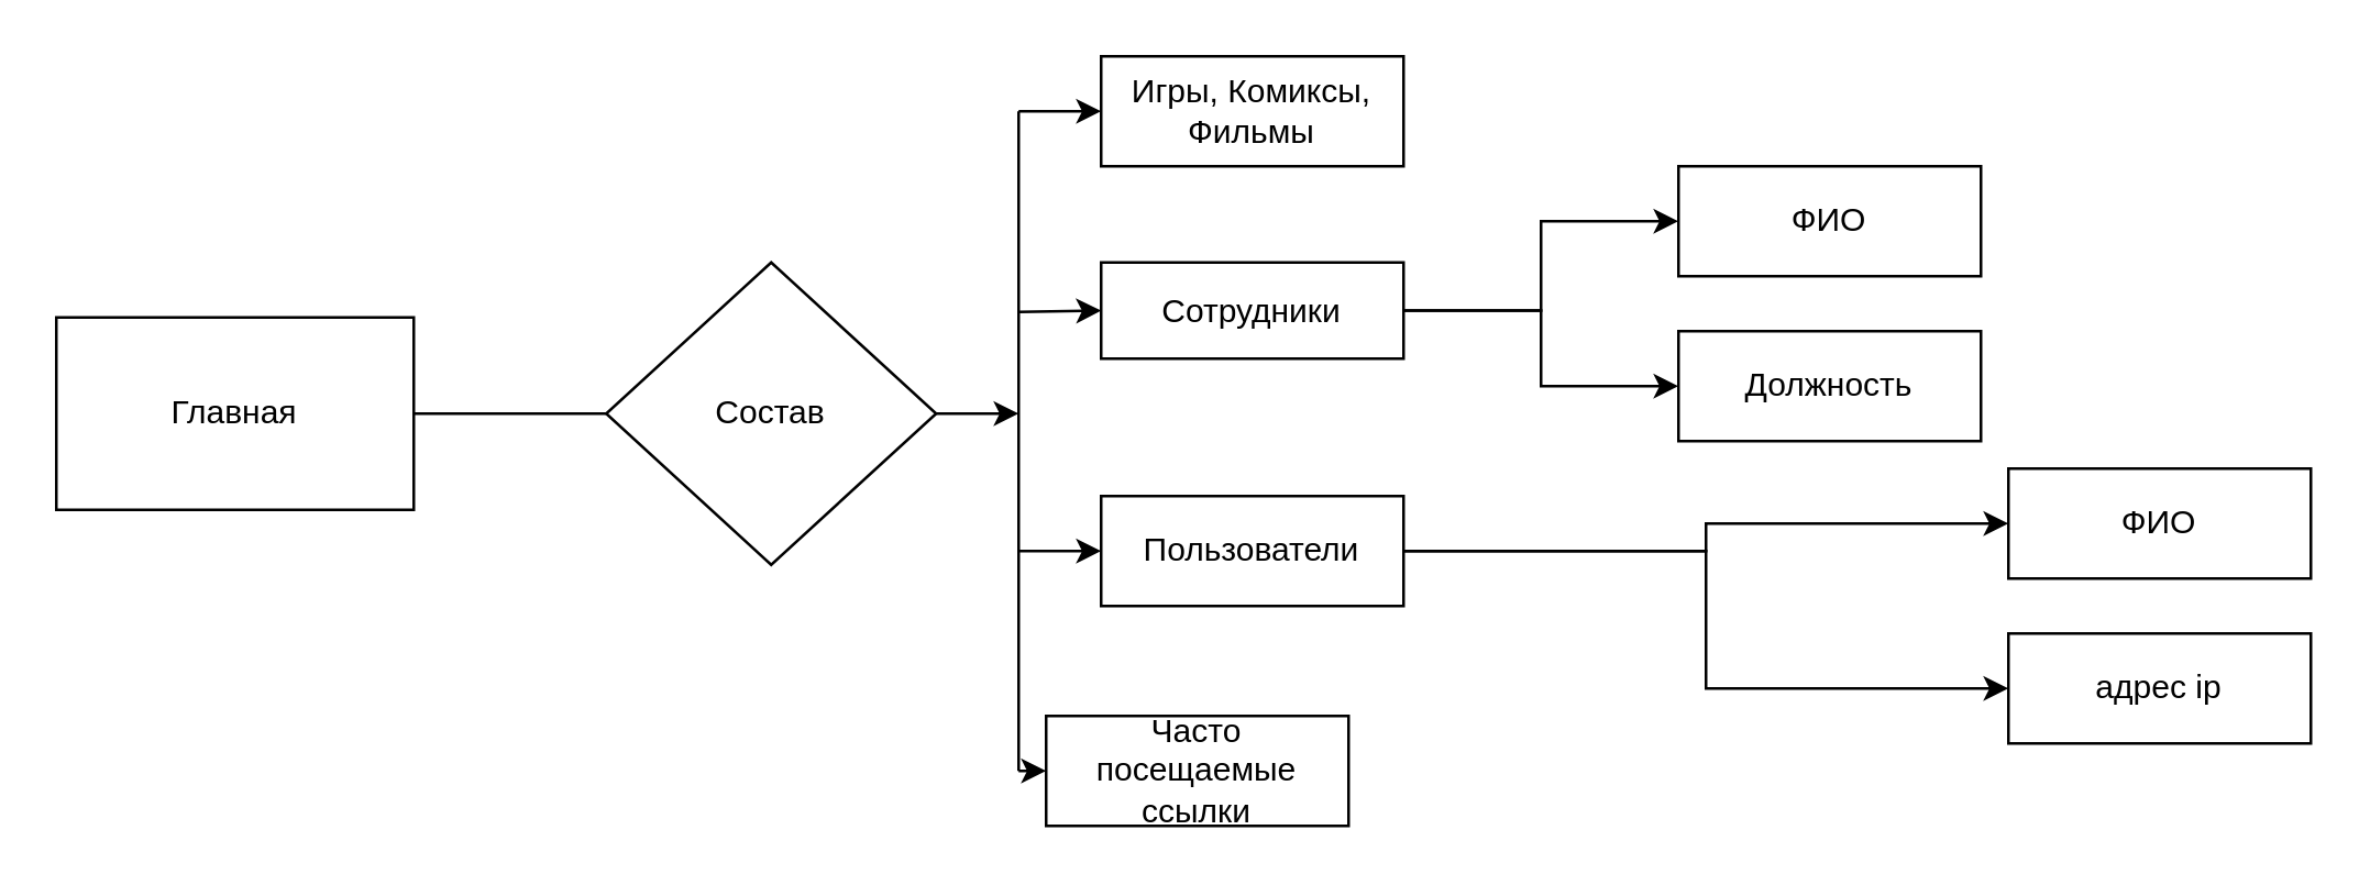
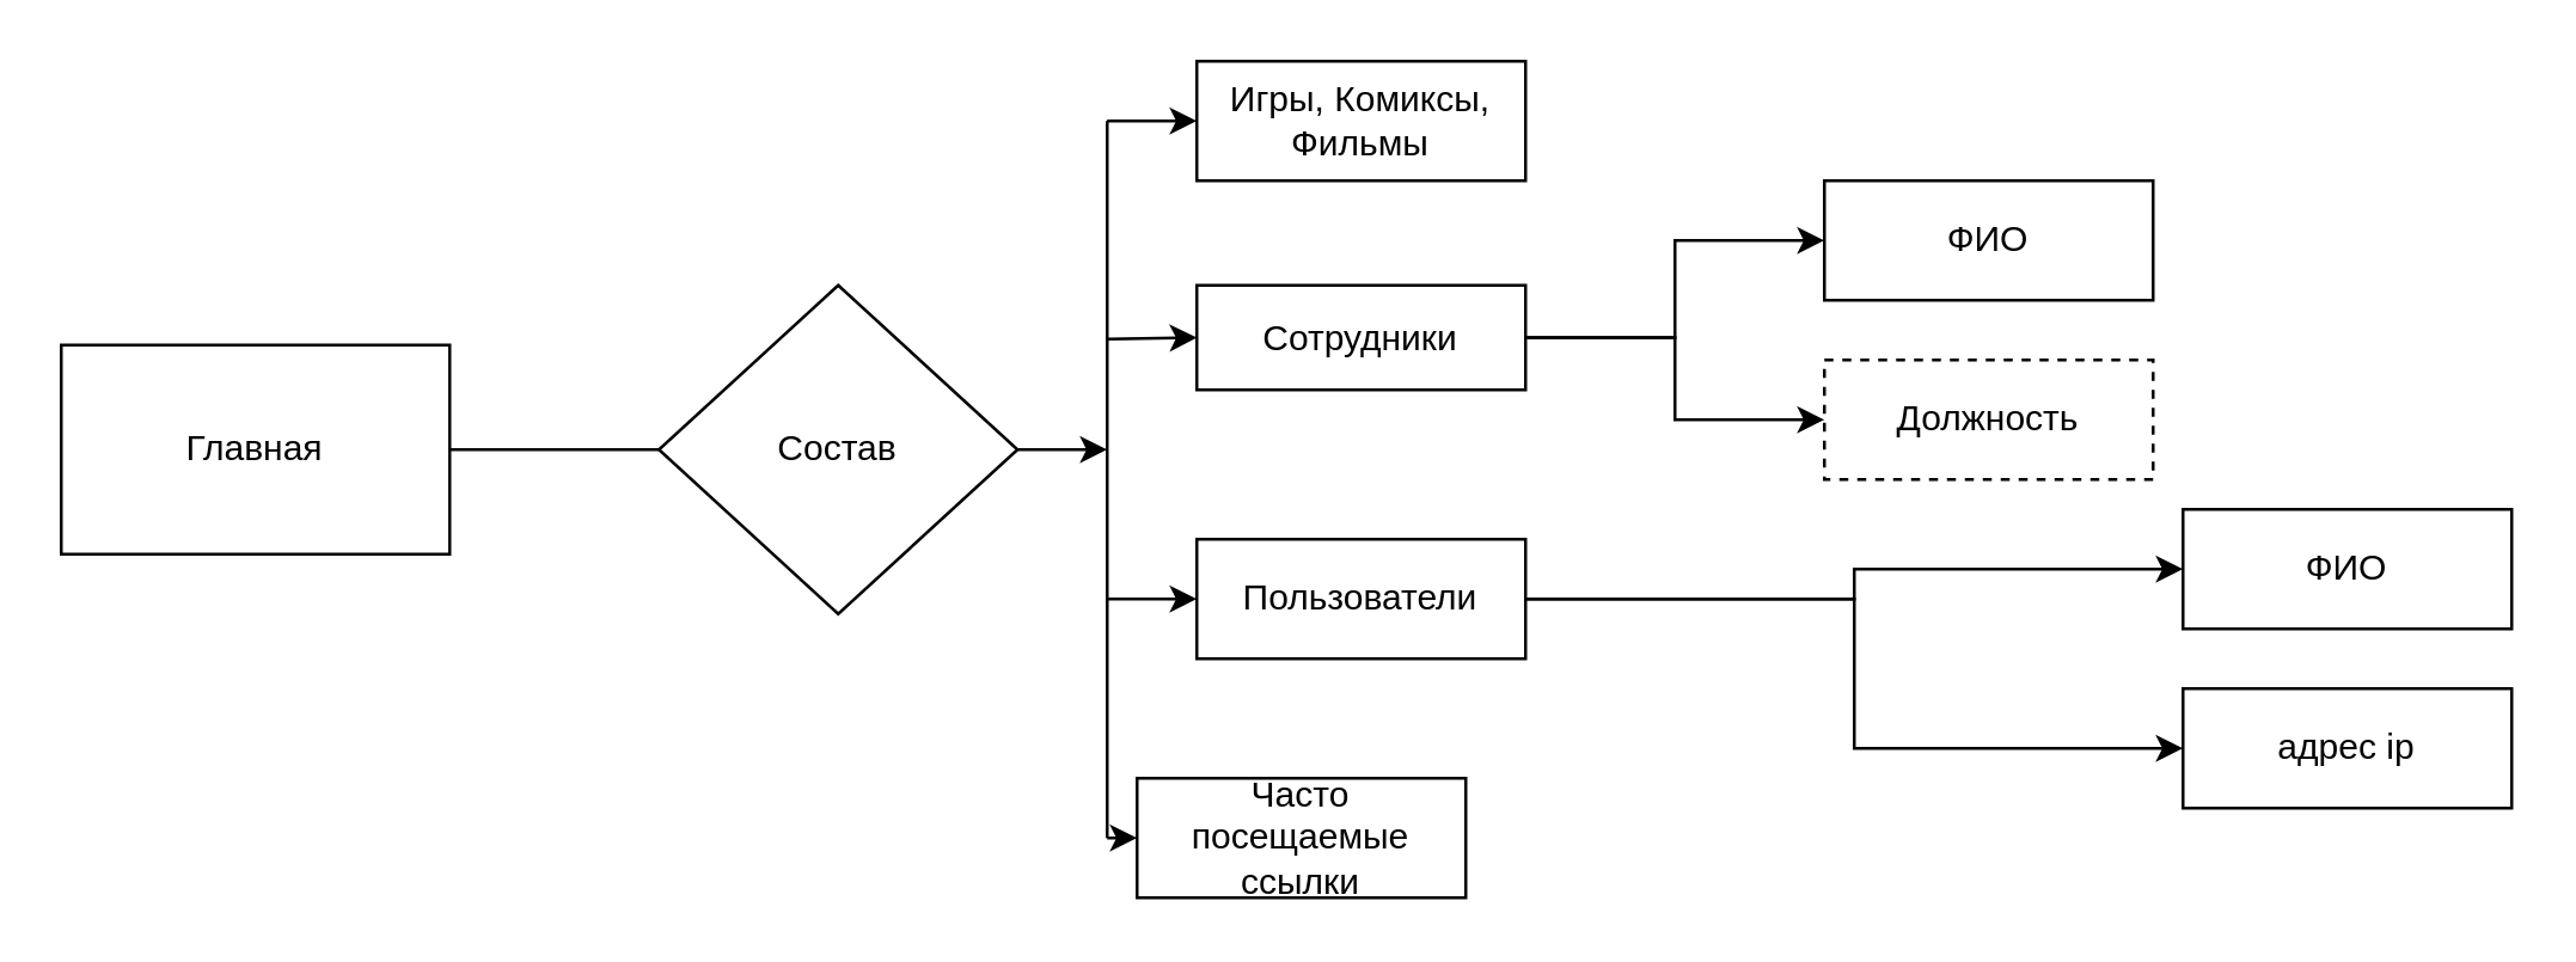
  <mxCell id="0" />
  <mxCell id="1" parent="0" />
  <mxCell id="2" style="edgeStyle=orthogonalEdgeStyle;rounded=0;orthogonalLoop=1;jettySize=auto;html=1;exitX=1;exitY=0.5;exitDx=0;exitDy=0;entryX=0;entryY=0.5;entryDx=0;entryDy=0;endArrow=none;" edge="1" parent="1" source="3" target="4"><mxGeometry relative="1" as="geometry" /></mxCell>
  <mxCell id="3" value="Главная" style="rounded=0;whiteSpace=wrap;html=1;" vertex="1" parent="1"><mxGeometry x="20" y="115" width="130" height="70" as="geometry" /></mxCell>
  <mxCell id="4" value="Состав" style="rhombus;whiteSpace=wrap;html=1;" vertex="1" parent="1"><mxGeometry x="220" y="95" width="120" height="110" as="geometry" /></mxCell>
  <mxCell id="5" value="Игры, Комиксы, Фильмы" style="rounded=0;whiteSpace=wrap;html=1;" vertex="1" parent="1"><mxGeometry x="400" y="20" width="110" height="40" as="geometry" /></mxCell>
  <mxCell id="6" value="Часто посещаемые ссылки" style="rounded=0;whiteSpace=wrap;html=1;" vertex="1" parent="1"><mxGeometry x="380" y="260" width="110" height="40" as="geometry" /></mxCell>
  <mxCell id="7" style="edgeStyle=orthogonalEdgeStyle;rounded=0;orthogonalLoop=1;jettySize=auto;html=1;exitX=1;exitY=0.5;exitDx=0;exitDy=0;entryX=0;entryY=0.5;entryDx=0;entryDy=0;" edge="1" parent="1" source="9" target="22"><mxGeometry relative="1" as="geometry" /></mxCell>
  <mxCell id="8" style="edgeStyle=orthogonalEdgeStyle;rounded=0;orthogonalLoop=1;jettySize=auto;html=1;exitX=1;exitY=0.5;exitDx=0;exitDy=0;entryX=0;entryY=0.5;entryDx=0;entryDy=0;" edge="1" parent="1" source="9" target="21"><mxGeometry relative="1" as="geometry" /></mxCell>
  <mxCell id="9" value="Пользователи" style="rounded=0;whiteSpace=wrap;html=1;" vertex="1" parent="1"><mxGeometry x="400" y="180" width="110" height="40" as="geometry" /></mxCell>
  <mxCell id="10" style="edgeStyle=orthogonalEdgeStyle;rounded=0;orthogonalLoop=1;jettySize=auto;html=1;exitX=1;exitY=0.5;exitDx=0;exitDy=0;entryX=0;entryY=0.5;entryDx=0;entryDy=0;" edge="1" parent="1" source="12" target="20"><mxGeometry relative="1" as="geometry" /></mxCell>
  <mxCell id="11" style="edgeStyle=orthogonalEdgeStyle;rounded=0;orthogonalLoop=1;jettySize=auto;html=1;exitX=1;exitY=0.5;exitDx=0;exitDy=0;entryX=0;entryY=0.5;entryDx=0;entryDy=0;" edge="1" parent="1" source="12" target="19"><mxGeometry relative="1" as="geometry" /></mxCell>
  <mxCell id="12" value="Сотрудники" style="rounded=0;whiteSpace=wrap;html=1;" vertex="1" parent="1"><mxGeometry x="400" y="95" width="110" height="35" as="geometry" /></mxCell>
  <mxCell id="13" value="" style="endArrow=none;html=1;" edge="1" parent="1"><mxGeometry width="50" height="50" relative="1" as="geometry"><mxPoint x="370" y="280" as="sourcePoint" /><mxPoint x="370" y="40" as="targetPoint" /><Array as="points"><mxPoint x="370" y="150" /></Array></mxGeometry></mxCell>
  <mxCell id="14" value="" style="endArrow=classic;html=1;entryX=0;entryY=0.5;entryDx=0;entryDy=0;" edge="1" parent="1" target="9"><mxGeometry width="50" height="50" relative="1" as="geometry"><mxPoint x="370" y="200" as="sourcePoint" /><mxPoint x="420" y="155" as="targetPoint" /></mxGeometry></mxCell>
  <mxCell id="15" value="" style="endArrow=classic;html=1;entryX=0;entryY=0.5;entryDx=0;entryDy=0;" edge="1" parent="1" target="5"><mxGeometry width="50" height="50" relative="1" as="geometry"><mxPoint x="370" y="40" as="sourcePoint" /><mxPoint x="420" y="-10" as="targetPoint" /></mxGeometry></mxCell>
  <mxCell id="16" value="" style="endArrow=classic;html=1;" edge="1" parent="1"><mxGeometry width="50" height="50" relative="1" as="geometry"><mxPoint x="340" y="150" as="sourcePoint" /><mxPoint x="370" y="150" as="targetPoint" /></mxGeometry></mxCell>
  <mxCell id="17" value="" style="endArrow=classic;html=1;entryX=0;entryY=0.5;entryDx=0;entryDy=0;" edge="1" parent="1" target="6"><mxGeometry width="50" height="50" relative="1" as="geometry"><mxPoint x="370" y="280" as="sourcePoint" /><mxPoint x="420" y="230" as="targetPoint" /></mxGeometry></mxCell>
  <mxCell id="18" value="" style="endArrow=classic;html=1;entryX=0;entryY=0.5;entryDx=0;entryDy=0;" edge="1" parent="1" target="12"><mxGeometry width="50" height="50" relative="1" as="geometry"><mxPoint x="370" y="113" as="sourcePoint" /><mxPoint x="420" y="65" as="targetPoint" /></mxGeometry></mxCell>
- <mxCell id="19" value="Должность" style="rounded=0;whiteSpace=wrap;html=1;" vertex="1" parent="1"><mxGeometry x="610" y="120" width="110" height="40" as="geometry" /></mxCell>
+ <mxCell id="19" value="Должность" style="rounded=0;whiteSpace=wrap;html=1;dashed=1;" vertex="1" parent="1"><mxGeometry x="610" y="120" width="110" height="40" as="geometry" /></mxCell>
  <mxCell id="20" value="ФИО" style="rounded=0;whiteSpace=wrap;html=1;" vertex="1" parent="1"><mxGeometry x="610" y="60" width="110" height="40" as="geometry" /></mxCell>
  <mxCell id="21" value="адрес ip" style="rounded=0;whiteSpace=wrap;html=1;" vertex="1" parent="1"><mxGeometry x="730" y="230" width="110" height="40" as="geometry" /></mxCell>
  <mxCell id="22" value="ФИО" style="rounded=0;whiteSpace=wrap;html=1;" vertex="1" parent="1"><mxGeometry x="730" y="170" width="110" height="40" as="geometry" /></mxCell>
